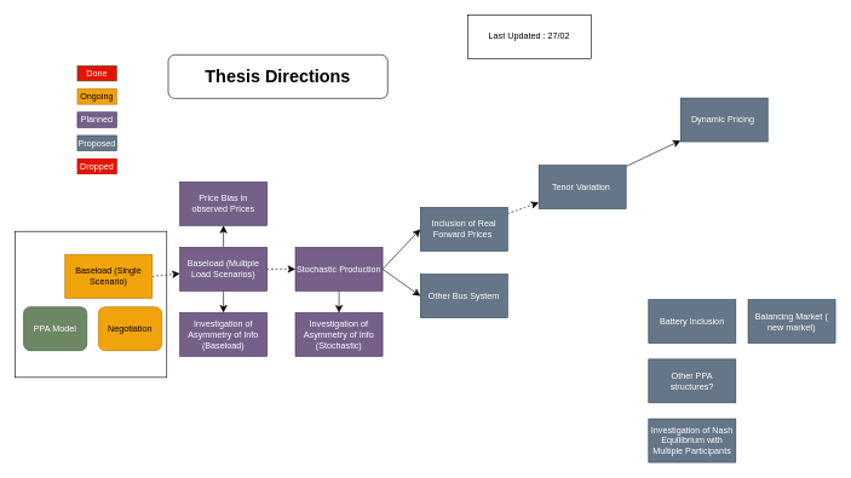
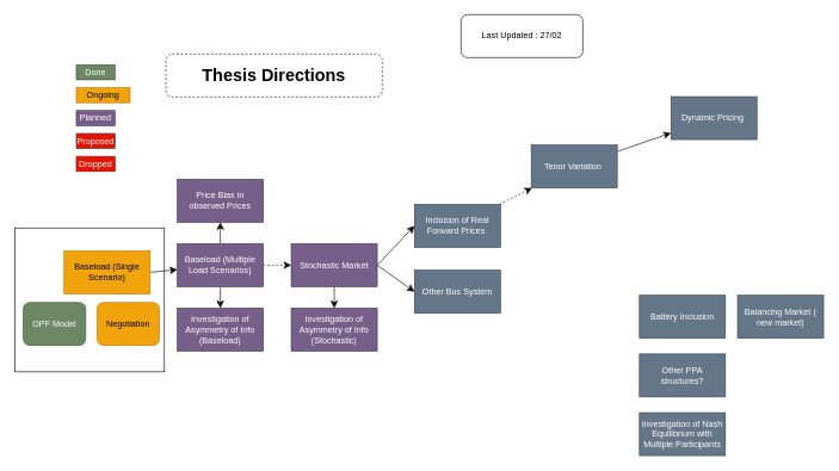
  <mxCell id="0" />
  <mxCell id="1" parent="0" />
- <mxCell id="2" value="" style="edgeStyle=none;curved=1;rounded=0;orthogonalLoop=1;jettySize=auto;html=1;fontSize=12;startSize=8;endSize=8;exitX=1;exitY=0.5;exitDx=0;exitDy=0;dashed=1;" edge="1" parent="1" source="3" target="7"><mxGeometry relative="1" as="geometry"><mxPoint x="212" y="436.091" as="sourcePoint" /></mxGeometry></mxCell>
+ <mxCell id="2" value="" style="edgeStyle=none;curved=1;rounded=0;orthogonalLoop=1;jettySize=auto;html=1;fontSize=12;startSize=8;endSize=8;exitX=1;exitY=0.5;exitDx=0;exitDy=0;" edge="1" parent="1" source="3" target="7"><mxGeometry relative="1" as="geometry"><mxPoint x="212" y="436.091" as="sourcePoint" /></mxGeometry></mxCell>
  <mxCell id="3" value="Baseload (Single Scenario)" style="rounded=0;whiteSpace=wrap;html=1;fillColor=#f0a30a;strokeColor=#BD7000;fontColor=#000000;" vertex="1" parent="1"><mxGeometry x="89" y="350" width="120" height="60" as="geometry" /></mxCell>
  <mxCell id="4" style="edgeStyle=none;curved=1;rounded=0;orthogonalLoop=1;jettySize=auto;html=1;exitX=1;exitY=0.5;exitDx=0;exitDy=0;entryX=0;entryY=0.5;entryDx=0;entryDy=0;fontSize=12;startSize=8;endSize=8;dashed=1;" edge="1" parent="1" source="7" target="11"><mxGeometry relative="1" as="geometry" /></mxCell>
  <mxCell id="5" value="" style="edgeStyle=none;curved=1;rounded=0;orthogonalLoop=1;jettySize=auto;html=1;fontSize=12;startSize=8;endSize=8;" edge="1" parent="1" source="7" target="13"><mxGeometry relative="1" as="geometry" /></mxCell>
  <mxCell id="6" value="" style="edgeStyle=none;curved=1;rounded=0;orthogonalLoop=1;jettySize=auto;html=1;fontSize=12;startSize=8;endSize=8;" edge="1" parent="1" source="7" target="29"><mxGeometry relative="1" as="geometry" /></mxCell>
  <mxCell id="7" value="Baseload (Multiple Load Scenarios)" style="rounded=0;whiteSpace=wrap;html=1;fillColor=#76608a;fontColor=#ffffff;strokeColor=#432D57;" vertex="1" parent="1"><mxGeometry x="247" y="340" width="120" height="60" as="geometry" /></mxCell>
  <mxCell id="8" style="edgeStyle=none;curved=1;rounded=0;orthogonalLoop=1;jettySize=auto;html=1;exitX=1;exitY=0.5;exitDx=0;exitDy=0;entryX=0;entryY=0.5;entryDx=0;entryDy=0;fontSize=12;startSize=8;endSize=8;" edge="1" parent="1" source="11" target="19"><mxGeometry relative="1" as="geometry" /></mxCell>
  <mxCell id="9" style="edgeStyle=none;curved=1;rounded=0;orthogonalLoop=1;jettySize=auto;html=1;exitX=1;exitY=0.5;exitDx=0;exitDy=0;entryX=0;entryY=0.5;entryDx=0;entryDy=0;fontSize=12;startSize=8;endSize=8;" edge="1" parent="1" source="11" target="22"><mxGeometry relative="1" as="geometry" /></mxCell>
  <mxCell id="10" value="" style="edgeStyle=none;curved=1;rounded=0;orthogonalLoop=1;jettySize=auto;html=1;fontSize=12;startSize=8;endSize=8;" edge="1" parent="1" source="11" target="30"><mxGeometry relative="1" as="geometry" /></mxCell>
- <mxCell id="11" value="Stochastic Production" style="rounded=0;whiteSpace=wrap;html=1;fillColor=#76608a;fontColor=#ffffff;strokeColor=#432D57;" vertex="1" parent="1"><mxGeometry x="406" y="340" width="120" height="60" as="geometry" /></mxCell>
+ <mxCell id="11" value="Stochastic Market" style="rounded=0;whiteSpace=wrap;html=1;fillColor=#76608a;fontColor=#ffffff;strokeColor=#432D57;" vertex="1" parent="1"><mxGeometry x="406" y="340" width="120" height="60" as="geometry" /></mxCell>
  <mxCell id="12" value="" style="edgeStyle=none;curved=1;rounded=0;orthogonalLoop=1;jettySize=auto;html=1;fontSize=12;startSize=8;endSize=8;" edge="1" parent="1"><mxGeometry relative="1" as="geometry"><mxPoint x="698" y="406.967" as="sourcePoint" /></mxGeometry></mxCell>
  <mxCell id="13" value="Price Bias in observed Prices" style="rounded=0;whiteSpace=wrap;html=1;fillColor=#76608a;fontColor=#ffffff;strokeColor=#432D57;" vertex="1" parent="1"><mxGeometry x="247" y="250" width="120" height="60" as="geometry" /></mxCell>
- <mxCell id="14" value="Ongoing" style="rounded=0;whiteSpace=wrap;html=1;fillColor=#f0a30a;fontColor=#000000;strokeColor=#BD7000;" vertex="1" parent="1"><mxGeometry x="106" y="122" width="54" height="21" as="geometry" /></mxCell>
- <mxCell id="15" value="Done" style="rounded=0;whiteSpace=wrap;html=1;fillColor=#e51400;fontColor=#ffffff;strokeColor=#3A5431;" vertex="1" parent="1"><mxGeometry x="106" y="90" width="54" height="21" as="geometry" /></mxCell>
+ <mxCell id="14" value="Ongoing" style="rounded=0;whiteSpace=wrap;html=1;fillColor=#f0a30a;fontColor=#000000;strokeColor=#BD7000;" vertex="1" parent="1"><mxGeometry x="106" y="122" width="75" height="21" as="geometry" /></mxCell>
+ <mxCell id="15" value="Done" style="rounded=0;whiteSpace=wrap;html=1;fillColor=#6d8764;fontColor=#ffffff;strokeColor=#3A5431;" vertex="1" parent="1"><mxGeometry x="106" y="90" width="54" height="21" as="geometry" /></mxCell>
  <mxCell id="16" value="Planned" style="rounded=0;whiteSpace=wrap;html=1;fillColor=#76608a;fontColor=#ffffff;strokeColor=#432D57;" vertex="1" parent="1"><mxGeometry x="106" y="154" width="54" height="21" as="geometry" /></mxCell>
- <mxCell id="17" value="Proposed" style="rounded=0;whiteSpace=wrap;html=1;fillColor=#647687;fontColor=#ffffff;strokeColor=#314354;" vertex="1" parent="1"><mxGeometry x="106" y="186" width="54" height="21" as="geometry" /></mxCell>
+ <mxCell id="17" value="Proposed" style="rounded=0;whiteSpace=wrap;html=1;fillColor=#e51400;fontColor=#ffffff;strokeColor=#314354;" vertex="1" parent="1"><mxGeometry x="106" y="186" width="54" height="21" as="geometry" /></mxCell>
  <mxCell id="18" value="Dropped" style="rounded=0;whiteSpace=wrap;html=1;fillColor=#e51400;fontColor=#ffffff;strokeColor=#B20000;" vertex="1" parent="1"><mxGeometry x="106" y="218" width="54" height="21" as="geometry" /></mxCell>
  <mxCell id="19" value="Other Bus System" style="rounded=0;whiteSpace=wrap;html=1;fillColor=#647687;fontColor=#ffffff;strokeColor=#314354;" vertex="1" parent="1"><mxGeometry x="578" y="377" width="120" height="60" as="geometry" /></mxCell>
- <mxCell id="20" value="&lt;h1&gt;Thesis Directions&lt;/h1&gt;" style="rounded=1;whiteSpace=wrap;html=1;" vertex="1" parent="1"><mxGeometry x="231" y="75" width="302" height="60" as="geometry" /></mxCell>
+ <mxCell id="20" value="&lt;h1&gt;Thesis Directions&lt;/h1&gt;" style="rounded=1;whiteSpace=wrap;html=1;dashed=1;" vertex="1" parent="1"><mxGeometry x="231" y="75" width="302" height="60" as="geometry" /></mxCell>
  <mxCell id="21" value="" style="edgeStyle=none;curved=1;rounded=0;orthogonalLoop=1;jettySize=auto;html=1;fontSize=12;startSize=8;endSize=8;dashed=1;" edge="1" parent="1" source="22" target="24"><mxGeometry relative="1" as="geometry" /></mxCell>
  <mxCell id="22" value="Inclusion of Real Forward Prices&amp;nbsp;" style="rounded=0;whiteSpace=wrap;html=1;fillColor=#647687;fontColor=#ffffff;strokeColor=#314354;" vertex="1" parent="1"><mxGeometry x="578" y="285" width="120" height="60" as="geometry" /></mxCell>
  <mxCell id="23" value="" style="edgeStyle=none;curved=1;rounded=0;orthogonalLoop=1;jettySize=auto;html=1;fontSize=12;startSize=8;endSize=8;" edge="1" parent="1" source="24" target="26"><mxGeometry relative="1" as="geometry" /></mxCell>
- <mxCell id="24" value="Tenor Variation&amp;nbsp;" style="rounded=0;whiteSpace=wrap;html=1;fillColor=#647687;fontColor=#ffffff;strokeColor=#314354;" vertex="1" parent="1"><mxGeometry x="741" y="227" width="120" height="60" as="geometry" /></mxCell>
- <mxCell id="25" value="Last Updated : 27/02" style="rounded=0;whiteSpace=wrap;html=1;" vertex="1" parent="1"><mxGeometry x="643" y="20" width="170" height="60" as="geometry" /></mxCell>
+ <mxCell id="24" value="Tenor Variation&amp;nbsp;" style="rounded=0;whiteSpace=wrap;html=1;fillColor=#647687;fontColor=#ffffff;strokeColor=#314354;" vertex="1" parent="1"><mxGeometry x="741" y="202" width="120" height="60" as="geometry" /></mxCell>
+ <mxCell id="25" value="Last Updated : 27/02" style="whiteSpace=wrap;html=1;rounded=1;" vertex="1" parent="1"><mxGeometry x="643" y="20" width="170" height="60" as="geometry" /></mxCell>
  <mxCell id="26" value="Dynamic Pricing&amp;nbsp;" style="rounded=0;whiteSpace=wrap;html=1;fillColor=#647687;fontColor=#ffffff;strokeColor=#314354;" vertex="1" parent="1"><mxGeometry x="936" y="134.5" width="120" height="60" as="geometry" /></mxCell>
  <mxCell id="27" value="Other PPA structures?" style="rounded=0;whiteSpace=wrap;html=1;fillColor=#647687;fontColor=#ffffff;strokeColor=#314354;" vertex="1" parent="1"><mxGeometry x="892" y="494" width="120" height="60" as="geometry" /></mxCell>
  <mxCell id="28" value="Investigation of Nash Equllibrium with Multiple Participants" style="rounded=0;whiteSpace=wrap;html=1;fillColor=#647687;fontColor=#ffffff;strokeColor=#314354;" vertex="1" parent="1"><mxGeometry x="892" y="576" width="120" height="60" as="geometry" /></mxCell>
  <mxCell id="29" value="Investigation of Asymmetry of Info (Baseload)" style="rounded=0;whiteSpace=wrap;html=1;fillColor=#76608a;fontColor=#ffffff;strokeColor=#432D57;" vertex="1" parent="1"><mxGeometry x="247" y="430" width="120" height="60" as="geometry" /></mxCell>
  <mxCell id="30" value="Investigation of Asymmetry of Info (Stochastic)" style="rounded=0;whiteSpace=wrap;html=1;fillColor=#76608a;fontColor=#ffffff;strokeColor=#432D57;" vertex="1" parent="1"><mxGeometry x="406" y="430" width="120" height="60" as="geometry" /></mxCell>
  <mxCell id="31" value="Battery Inclusion" style="rounded=0;whiteSpace=wrap;html=1;fillColor=#647687;fontColor=#ffffff;strokeColor=#314354;" vertex="1" parent="1"><mxGeometry x="892" y="412" width="120" height="60" as="geometry" /></mxCell>
  <mxCell id="32" value="Balancing Market ( new market)" style="rounded=0;whiteSpace=wrap;html=1;fillColor=#647687;fontColor=#ffffff;strokeColor=#314354;" vertex="1" parent="1"><mxGeometry x="1029" y="412" width="120" height="60" as="geometry" /></mxCell>
- <mxCell id="33" value="PPA Model" style="rounded=1;whiteSpace=wrap;html=1;fillColor=#6d8764;fontColor=#ffffff;strokeColor=#3A5431;" vertex="1" parent="1"><mxGeometry x="32" y="422" width="87" height="60" as="geometry" /></mxCell>
+ <mxCell id="33" value="OPF Model" style="rounded=1;whiteSpace=wrap;html=1;fillColor=#6d8764;fontColor=#ffffff;strokeColor=#3A5431;" vertex="1" parent="1"><mxGeometry x="32" y="422" width="87" height="60" as="geometry" /></mxCell>
  <mxCell id="34" value="Negotiation" style="rounded=1;whiteSpace=wrap;html=1;fillColor=#f0a30a;fontColor=#000000;strokeColor=#BD7000;" vertex="1" parent="1"><mxGeometry x="135" y="422" width="87" height="60" as="geometry" /></mxCell>
  <mxCell id="35" value="" style="rounded=0;whiteSpace=wrap;html=1;fillColor=none;" vertex="1" parent="1"><mxGeometry x="20" y="318" width="209" height="201" as="geometry" /></mxCell>
